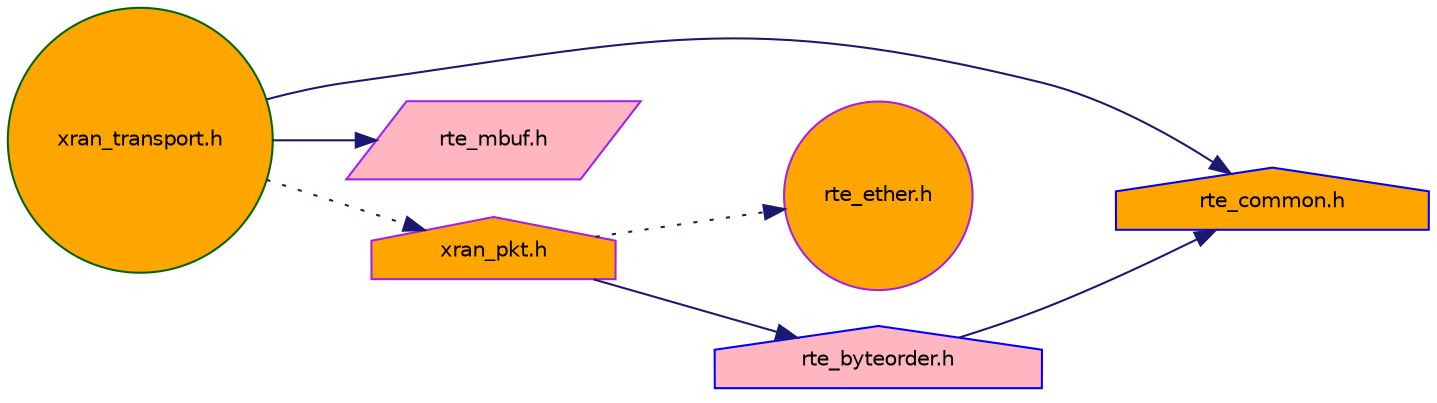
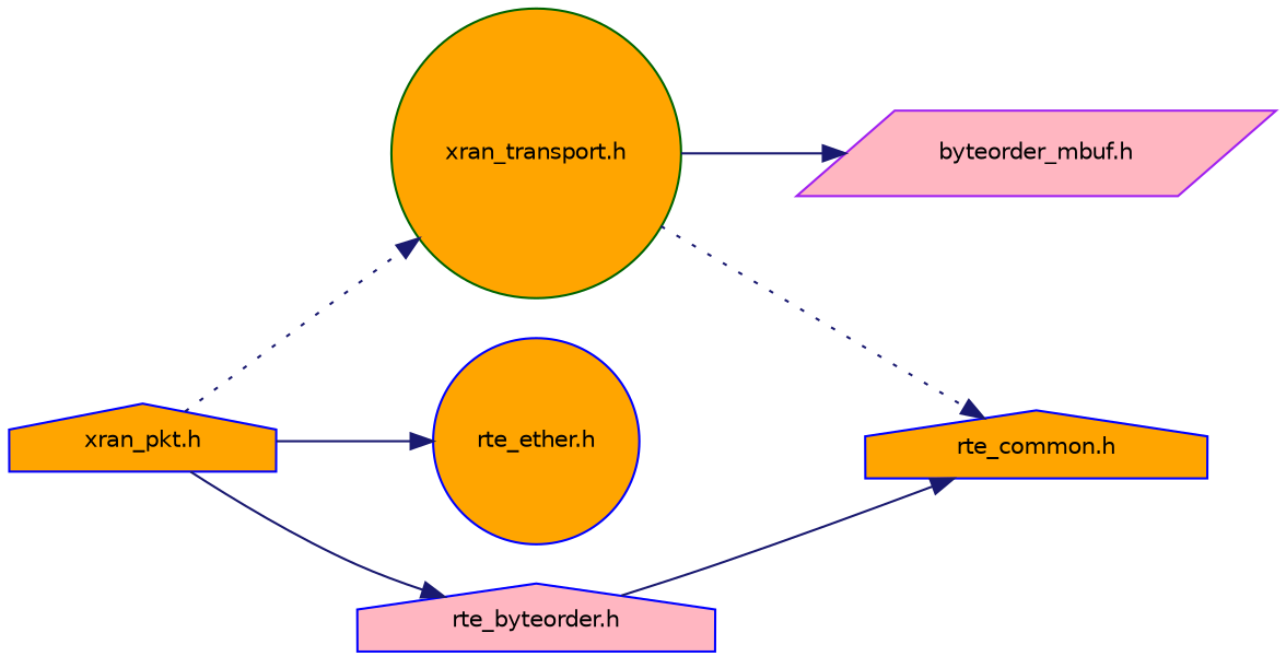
  digraph {
    rankdir=LR
    node [color=blue fillcolor=orange fontname=Helvetica fontsize=10 shape=house style=filled]
    edge [color=midnightblue fontname=Helvetica fontsize=10 labelfontname=Helvetica labelfontsize=10 style=solid]
    n1 [color=darkgreen fontcolor=black height=0.2 label="xran_transport.h" shape=circle width=0.4]
    n2 [height=0.2 label="rte_common.h" width=0.4]
-   n3 [color=purple fillcolor=lightpink height=0.2 label="rte_mbuf.h" shape=parallelogram width=0.4]
-   n4 [color=purple height=0.2 label="xran_pkt.h" width=0.4]
-   n5 [color=purple height=0.2 label="rte_ether.h" shape=circle width=0.4]
+   n3 [color=purple fillcolor=lightpink height=0.2 label="byteorder_mbuf.h" shape=parallelogram width=0.4]
+   n4 [height=0.2 label="xran_pkt.h" width=0.4]
+   n5 [height=0.2 label="rte_ether.h" shape=circle width=0.4]
    n6 [fillcolor=lightpink height=0.2 label="rte_byteorder.h" width=0.4]
-   n1 -> n2
+   n1 -> n2 [style=dotted]
    n1 -> n3
-   n1 -> n4 [style=dotted]
-   n4 -> n5 [style=dotted]
+   n4 -> n1 [style=dotted]
+   n4 -> n5
    n4 -> n6
    n6 -> n2
  }
